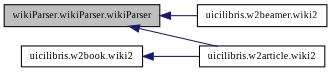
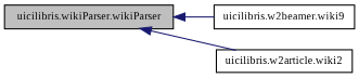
  digraph {
    fontname="Liberation Serif"
    rankdir=LR
    node [color=black fillcolor=white fontname="Liberation Serif" fontsize=10 shape=record style=filled]
    edge [color=midnightblue dir=back fontname="Liberation Serif" fontsize=10 labelfontname=FreeSans labelfontsize=10 style=solid]
-   n1 [fillcolor=grey75 fontcolor=black height=0.2 label="wikiParser.wikiParser.wikiParser" width=0.4]
-   n2 [height=0.2 label="uicilibris.w2beamer.wiki2" width=0.4]
+   n1 [fillcolor=grey75 fontcolor=black height=0.2 label="uicilibris.wikiParser.wikiParser" width=0.4]
+   n2 [height=0.2 label="uicilibris.w2beamer.wiki9" width=0.4]
    n3 [height=0.2 label="uicilibris.w2article.wiki2" width=0.4]
-   n4 [height=0.2 label="uicilibris.w2book.wiki2" width=0.4]
    n1 -> n2
    n1 -> n3
-   n4 -> n3
  }
